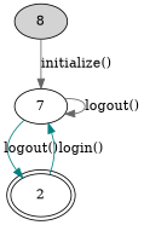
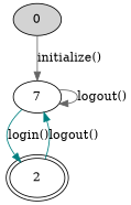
  digraph {
    node [fillcolor=white peripheries=1 shape=ellipse style=filled]
    edge [color=gray40]
-   0 [fillcolor=lightgray label=8]
+   0 [fillcolor=lightgray]
    n2 [label=7]
    2 [peripheries=2]
    0 -> n2 [label="initialize()"]
    n2 -> n2 [label="logout()"]
-   n2 -> 2 [color=teal label="logout()"]
-   2 -> n2 [color=teal label="login()"]
+   n2 -> 2 [color=teal label="login()"]
+   2 -> n2 [color=teal label="logout()"]
  }
